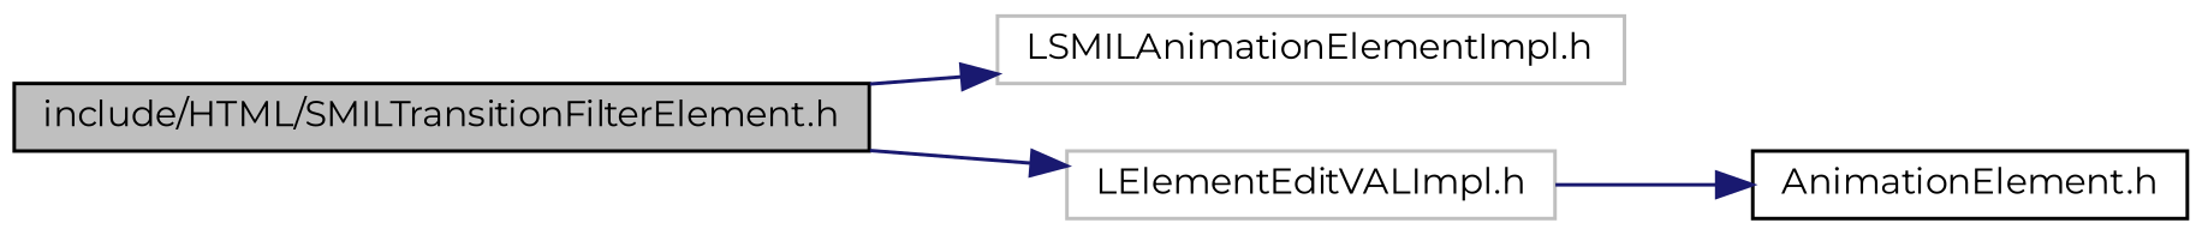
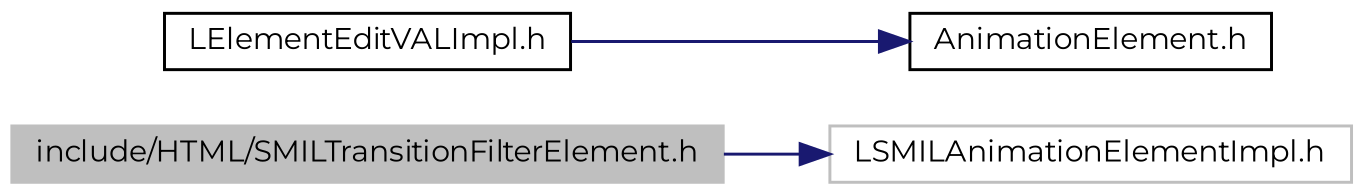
  digraph {
    fontname=Montserrat
    rankdir=LR
    node [color=black fillcolor=white fontname=Montserrat fontsize=10 shape=record style=filled]
    edge [color=midnightblue fontname=Montserrat fontsize=10 labelfontname=Helvetica labelfontsize=10 style=solid]
-   n1 [fillcolor=grey75 fontcolor=black height=0.2 label="include/HTML/SMILTransitionFilterElement.h" width=0.4]
+   n1 [color=grey75 fillcolor=grey75 fontcolor=black height=0.2 label="include/HTML/SMILTransitionFilterElement.h" width=0.4]
    n2 [color=grey75 height=0.2 label="LSMILAnimationElementImpl.h" width=0.4]
-   n3 [color=grey75 height=0.2 label="LElementEditVALImpl.h" width=0.4]
+   n3 [height=0.2 label="LElementEditVALImpl.h" width=0.4]
    n4 [height=0.2 label="AnimationElement.h" width=0.4]
    n1 -> n2
-   n1 -> n3
    n3 -> n4
  }
